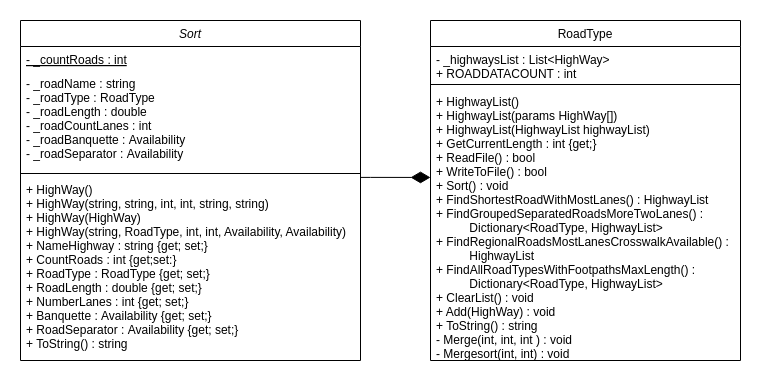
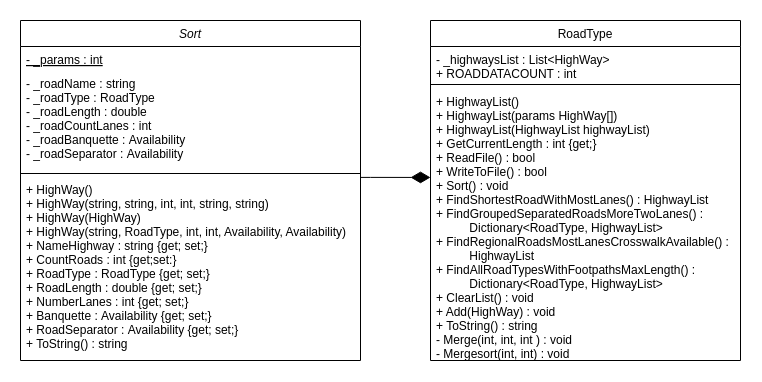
  <mxCell id="0" />
  <mxCell id="1" parent="0" />
  <mxCell id="2" value="Sort" style="swimlane;fontStyle=2;align=center;verticalAlign=top;childLayout=stackLayout;horizontal=1;startSize=26;horizontalStack=0;resizeParent=1;resizeLast=0;collapsible=1;marginBottom=0;rounded=0;shadow=0;strokeWidth=1;" parent="1" vertex="1"><mxGeometry x="20" y="20" width="340" height="340" as="geometry"><mxRectangle x="130" y="120" width="160" height="26" as="alternateBounds" /></mxGeometry></mxCell>
- <mxCell id="3" value="- _countRoads : int" style="text;align=left;verticalAlign=top;spacingLeft=4;spacingRight=4;overflow=hidden;rotatable=0;points=[[0,0.5],[1,0.5]];portConstraint=eastwest;fontStyle=4" parent="2" vertex="1"><mxGeometry y="26" width="340" height="24" as="geometry" /></mxCell>
+ <mxCell id="3" value="- _params : int" style="text;align=left;verticalAlign=top;spacingLeft=4;spacingRight=4;overflow=hidden;rotatable=0;points=[[0,0.5],[1,0.5]];portConstraint=eastwest;fontStyle=4" parent="2" vertex="1"><mxGeometry y="26" width="340" height="24" as="geometry" /></mxCell>
  <mxCell id="4" value="- _roadName : string&#10;- _roadType : RoadType&#10;- _roadLength : double&#10;- _roadCountLanes : int&#10;- _roadBanquette : Availability&#10;- _roadSeparator : Availability&#10;&#10;" style="text;align=left;verticalAlign=top;spacingLeft=4;spacingRight=4;overflow=hidden;rotatable=0;points=[[0,0.5],[1,0.5]];portConstraint=eastwest;" parent="2" vertex="1"><mxGeometry y="50" width="340" height="100" as="geometry" /></mxCell>
  <mxCell id="5" value="" style="line;html=1;strokeWidth=1;align=left;verticalAlign=middle;spacingTop=-1;spacingLeft=3;spacingRight=3;rotatable=0;labelPosition=right;points=[];portConstraint=eastwest;" parent="2" vertex="1"><mxGeometry y="150" width="340" height="6" as="geometry" /></mxCell>
  <mxCell id="6" value="+ HighWay()&#10;+ HighWay(string, string, int, int, string, string)&#10;+ HighWay(HighWay)&#10;+ HighWay(string, RoadType, int, int, Availability, Availability)&#10;+ NameHighway : string {get; set;}&#10;+ CountRoads : int {get;set:}&#10;+ RoadType : RoadType {get; set;}&#10;+ RoadLength : double {get; set;}&#10;+ NumberLanes : int {get; set;}&#10;+ Banquette : Availability {get; set;}&#10;+ RoadSeparator : Availability {get; set;}&#10;+ ToString() : string" style="text;align=left;verticalAlign=top;spacingLeft=4;spacingRight=4;overflow=hidden;rotatable=0;points=[[0,0.5],[1,0.5]];portConstraint=eastwest;" parent="2" vertex="1"><mxGeometry y="156" width="340" height="184" as="geometry" /></mxCell>
  <mxCell id="7" value="RoadType" style="swimlane;fontStyle=0;align=center;verticalAlign=top;childLayout=stackLayout;horizontal=1;startSize=26;horizontalStack=0;resizeParent=1;resizeLast=0;collapsible=1;marginBottom=0;rounded=0;shadow=0;strokeWidth=1;" parent="1" vertex="1"><mxGeometry x="430" y="20" width="310" height="340" as="geometry"><mxRectangle x="550" y="140" width="160" height="26" as="alternateBounds" /></mxGeometry></mxCell>
  <mxCell id="8" value="- _highwaysList : List&lt;HighWay&gt;&#10;+ ROADDATACOUNT : int&#10;" style="text;align=left;verticalAlign=top;spacingLeft=4;spacingRight=4;overflow=hidden;rotatable=0;points=[[0,0.5],[1,0.5]];portConstraint=eastwest;" parent="7" vertex="1"><mxGeometry y="26" width="310" height="34" as="geometry" /></mxCell>
  <mxCell id="9" value="" style="line;html=1;strokeWidth=1;align=left;verticalAlign=middle;spacingTop=-1;spacingLeft=3;spacingRight=3;rotatable=0;labelPosition=right;points=[];portConstraint=eastwest;" parent="7" vertex="1"><mxGeometry y="60" width="310" height="8" as="geometry" /></mxCell>
  <mxCell id="10" value="+ HighwayList()&#10;+ HighwayList(params HighWay[])&#10;+ HighwayList(HighwayList highwayList)&#10;+ GetCurrentLength : int {get;}&#10;+ ReadFile() : bool&#10;+ WriteToFile() : bool&#10;+ Sort() : void&#10;+ FindShortestRoadWithMostLanes() : HighwayList&#10;+ FindGroupedSeparatedRoadsMoreTwoLanes() :&#10;          Dictionary&lt;RoadType, HighwayList&gt;&#10;+ FindRegionalRoadsMostLanesCrosswalkAvailable() :&#10;          HighwayList&#10;+ FindAllRoadTypesWithFootpathsMaxLength() : &#10;          Dictionary&lt;RoadType, HighwayList&gt;&#10;+ ClearList() : void&#10;+ Add(HighWay) : void&#10;+ ToString() : string&#10;- Merge(int, int, int ) : void&#10;- Mergesort(int, int) : void" style="text;align=left;verticalAlign=top;spacingLeft=4;spacingRight=4;overflow=hidden;rotatable=0;points=[[0,0.5],[1,0.5]];portConstraint=eastwest;" parent="7" vertex="1"><mxGeometry y="68" width="310" height="272" as="geometry" /></mxCell>
  <mxCell id="11" style="edgeStyle=orthogonalEdgeStyle;rounded=0;orthogonalLoop=1;jettySize=auto;html=1;endArrow=diamondThin;endFill=1;endSize=17;entryX=0;entryY=0.327;entryDx=0;entryDy=0;entryPerimeter=0;exitX=1;exitY=0.005;exitDx=0;exitDy=0;exitPerimeter=0;" parent="1" source="6" target="10" edge="1"><mxGeometry relative="1" as="geometry"><mxPoint x="370" y="170" as="sourcePoint" /><mxPoint x="400" y="100" as="targetPoint" /><Array as="points"><mxPoint x="370" y="177" /></Array></mxGeometry></mxCell>
